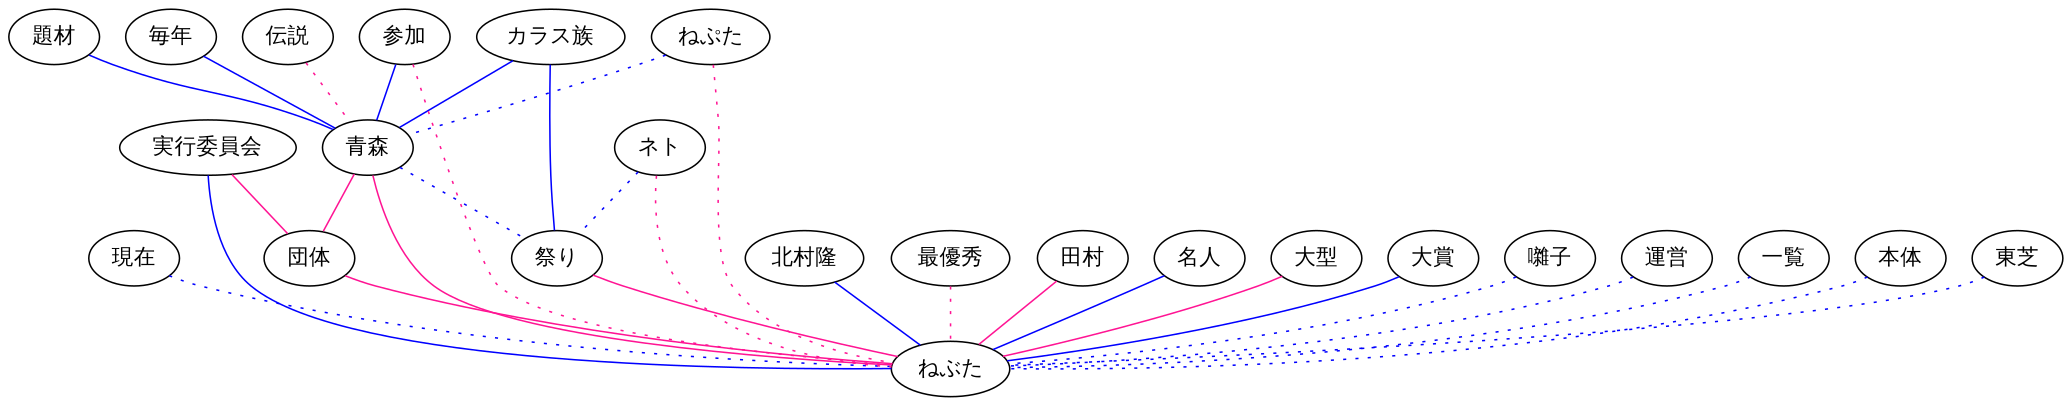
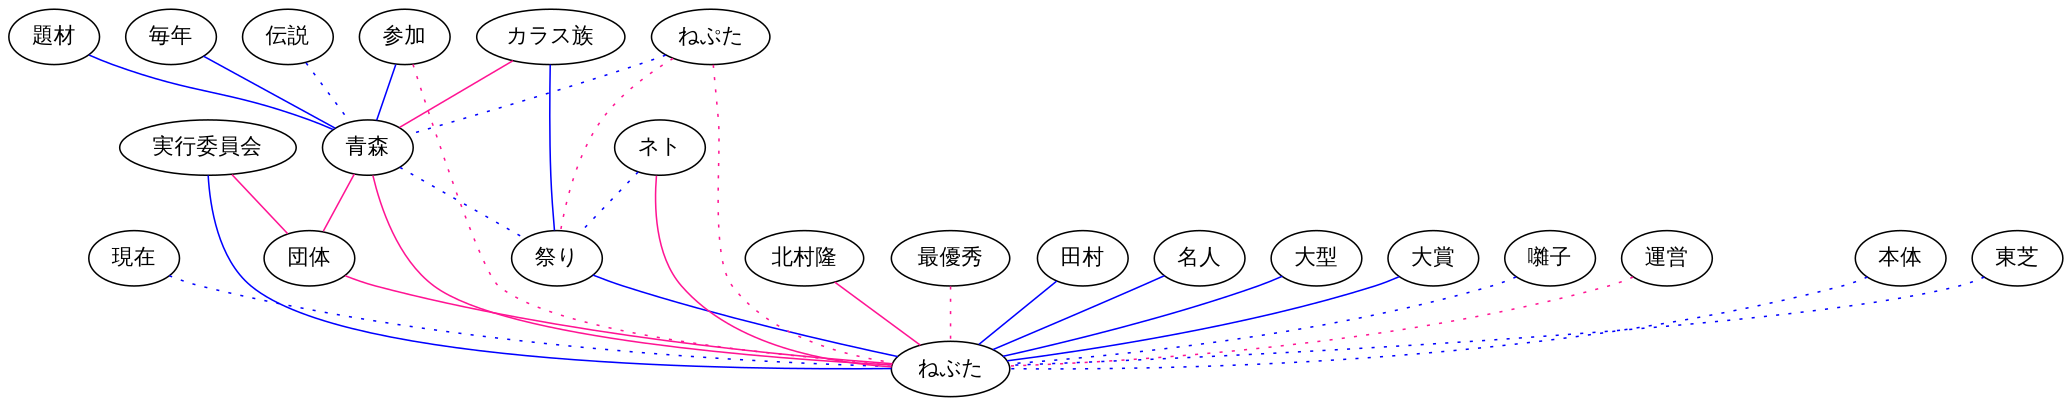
  graph {
    edge [color=blue]
    "現在"
    "ねぶた"
    "祭り"
    "北村隆"
    "題材"
    "青森"
    "団体"
    "最優秀"
    "カラス族"
    "毎年"
    "参加"
    "田村"
    "名人"
    "大型"
    "大賞"
    "実行委員会"
    "ネト"
    "囃子"
    "運営"
-   "一覧"
    "本体"
    "ねぷた"
    "伝説"
    "東芝"
    "現在" -- "ねぶた" [style=dotted]
-   "祭り" -- "ねぶた" [color=deeppink]
-   "北村隆" -- "ねぶた"
+   "祭り" -- "ねぶた"
+   "北村隆" -- "ねぶた" [color=deeppink]
    "題材" -- "青森"
    "青森" -- "ねぶた" [color=deeppink]
    "青森" -- "祭り" [style=dotted]
    "青森" -- "団体" [color=deeppink]
    "団体" -- "ねぶた" [color=deeppink]
    "最優秀" -- "ねぶた" [color=deeppink style=dotted]
    "カラス族" -- "祭り"
-   "カラス族" -- "青森"
+   "カラス族" -- "青森" [color=deeppink]
    "毎年" -- "青森"
    "参加" -- "ねぶた" [color=deeppink style=dotted]
    "参加" -- "青森"
-   "田村" -- "ねぶた" [color=deeppink]
+   "田村" -- "ねぶた"
    "名人" -- "ねぶた"
-   "大型" -- "ねぶた" [color=deeppink]
+   "大型" -- "ねぶた"
    "大賞" -- "ねぶた"
    "実行委員会" -- "ねぶた"
    "実行委員会" -- "団体" [color=deeppink]
-   "ネト" -- "ねぶた" [color=deeppink style=dotted]
+   "ネト" -- "ねぶた" [color=deeppink style=solid]
    "ネト" -- "祭り" [style=dotted]
    "囃子" -- "ねぶた" [style=dotted]
-   "運営" -- "ねぶた" [style=dotted]
-   "一覧" -- "ねぶた" [style=dotted]
+   "運営" -- "ねぶた" [color=deeppink style=dotted]
    "本体" -- "ねぶた" [style=dotted]
    "ねぷた" -- "ねぶた" [color=deeppink style=dotted]
+   "ねぷた" -- "祭り" [color=deeppink style=dotted]
    "ねぷた" -- "青森" [style=dotted]
-   "伝説" -- "青森" [color=deeppink style=dotted]
+   "伝説" -- "青森" [style=dotted]
    "東芝" -- "ねぶた" [style=dotted]
  }
